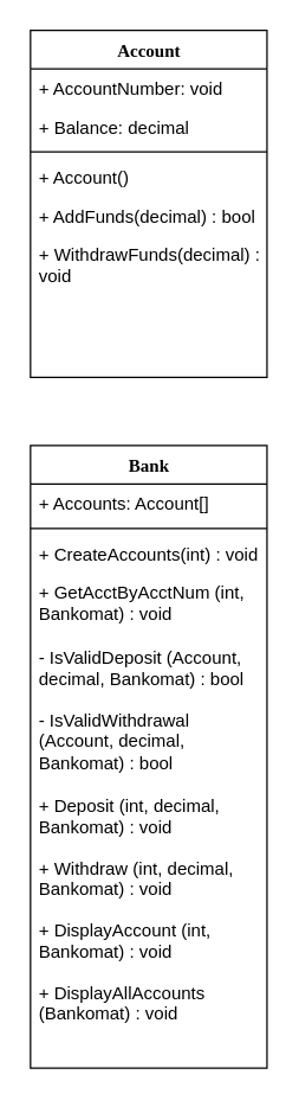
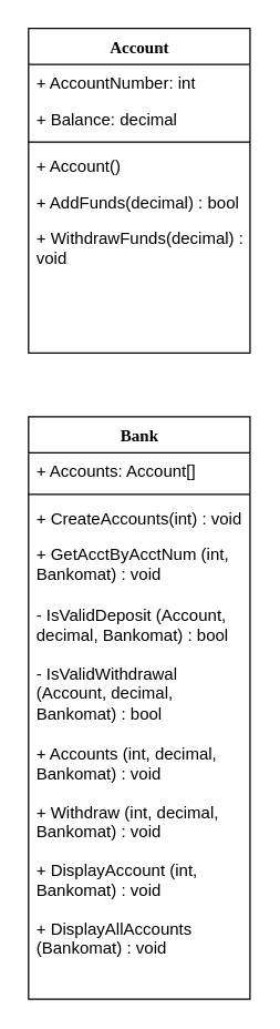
  <mxCell id="0" />
  <mxCell id="1" parent="0" />
  <mxCell id="2" value="Account" style="swimlane;html=1;fontStyle=1;align=center;verticalAlign=top;childLayout=stackLayout;horizontal=1;startSize=26;horizontalStack=0;resizeParent=1;resizeLast=0;collapsible=1;marginBottom=0;swimlaneFillColor=#ffffff;rounded=0;shadow=0;comic=0;labelBackgroundColor=none;strokeWidth=1;fillColor=none;fontFamily=Verdana;fontSize=12" parent="1" vertex="1"><mxGeometry x="20" y="20" width="160" height="234" as="geometry" /></mxCell>
- <mxCell id="3" value="+ AccountNumber: void" style="text;html=1;strokeColor=none;fillColor=none;align=left;verticalAlign=top;spacingLeft=4;spacingRight=4;whiteSpace=wrap;overflow=hidden;rotatable=0;points=[[0,0.5],[1,0.5]];portConstraint=eastwest;" parent="2" vertex="1"><mxGeometry y="26" width="160" height="26" as="geometry" /></mxCell>
+ <mxCell id="3" value="+ AccountNumber: int" style="text;html=1;strokeColor=none;fillColor=none;align=left;verticalAlign=top;spacingLeft=4;spacingRight=4;whiteSpace=wrap;overflow=hidden;rotatable=0;points=[[0,0.5],[1,0.5]];portConstraint=eastwest;" parent="2" vertex="1"><mxGeometry y="26" width="160" height="26" as="geometry" /></mxCell>
  <mxCell id="4" value="+ Balance: decimal" style="text;html=1;strokeColor=none;fillColor=none;align=left;verticalAlign=top;spacingLeft=4;spacingRight=4;whiteSpace=wrap;overflow=hidden;rotatable=0;points=[[0,0.5],[1,0.5]];portConstraint=eastwest;" parent="2" vertex="1"><mxGeometry y="52" width="160" height="26" as="geometry" /></mxCell>
  <mxCell id="5" value="" style="line;html=1;strokeWidth=1;fillColor=none;align=left;verticalAlign=middle;spacingTop=-1;spacingLeft=3;spacingRight=3;rotatable=0;labelPosition=right;points=[];portConstraint=eastwest;" parent="2" vertex="1"><mxGeometry y="78" width="160" height="8" as="geometry" /></mxCell>
  <mxCell id="6" value="+ Account()" style="text;html=1;strokeColor=none;fillColor=none;align=left;verticalAlign=top;spacingLeft=4;spacingRight=4;whiteSpace=wrap;overflow=hidden;rotatable=0;points=[[0,0.5],[1,0.5]];portConstraint=eastwest;" parent="2" vertex="1"><mxGeometry y="86" width="160" height="26" as="geometry" /></mxCell>
  <mxCell id="7" value="+ AddFunds(decimal) : bool" style="text;html=1;strokeColor=none;fillColor=none;align=left;verticalAlign=top;spacingLeft=4;spacingRight=4;whiteSpace=wrap;overflow=hidden;rotatable=0;points=[[0,0.5],[1,0.5]];portConstraint=eastwest;" parent="2" vertex="1"><mxGeometry y="112" width="160" height="26" as="geometry" /></mxCell>
  <mxCell id="8" value="+ WithdrawFunds(decimal) : void" style="text;html=1;strokeColor=none;fillColor=none;align=left;verticalAlign=top;spacingLeft=4;spacingRight=4;whiteSpace=wrap;overflow=hidden;rotatable=0;points=[[0,0.5],[1,0.5]];portConstraint=eastwest;" vertex="1" parent="2"><mxGeometry y="138" width="160" height="42" as="geometry" /></mxCell>
  <mxCell id="9" value="Bank" style="swimlane;html=1;fontStyle=1;align=center;verticalAlign=top;childLayout=stackLayout;horizontal=1;startSize=26;horizontalStack=0;resizeParent=1;resizeLast=0;collapsible=1;marginBottom=0;swimlaneFillColor=#ffffff;rounded=0;shadow=0;comic=0;labelBackgroundColor=none;strokeWidth=1;fillColor=none;fontFamily=Verdana;fontSize=12" vertex="1" parent="1"><mxGeometry x="20" y="300" width="160" height="420" as="geometry" /></mxCell>
  <mxCell id="10" value="+ Accounts: Account[]" style="text;html=1;strokeColor=none;fillColor=none;align=left;verticalAlign=top;spacingLeft=4;spacingRight=4;whiteSpace=wrap;overflow=hidden;rotatable=0;points=[[0,0.5],[1,0.5]];portConstraint=eastwest;" vertex="1" parent="9"><mxGeometry y="26" width="160" height="26" as="geometry" /></mxCell>
  <mxCell id="11" value="" style="line;html=1;strokeWidth=1;fillColor=none;align=left;verticalAlign=middle;spacingTop=-1;spacingLeft=3;spacingRight=3;rotatable=0;labelPosition=right;points=[];portConstraint=eastwest;" vertex="1" parent="9"><mxGeometry y="52" width="160" height="8" as="geometry" /></mxCell>
  <mxCell id="12" value="+ CreateAccounts(int) : void" style="text;html=1;strokeColor=none;fillColor=none;align=left;verticalAlign=top;spacingLeft=4;spacingRight=4;whiteSpace=wrap;overflow=hidden;rotatable=0;points=[[0,0.5],[1,0.5]];portConstraint=eastwest;" vertex="1" parent="9"><mxGeometry y="60" width="160" height="26" as="geometry" /></mxCell>
  <mxCell id="13" value="+ GetAcctByAcctNum (int, Bankomat) : void" style="text;html=1;strokeColor=none;fillColor=none;align=left;verticalAlign=top;spacingLeft=4;spacingRight=4;whiteSpace=wrap;overflow=hidden;rotatable=0;points=[[0,0.5],[1,0.5]];portConstraint=eastwest;" vertex="1" parent="9"><mxGeometry y="86" width="160" height="44" as="geometry" /></mxCell>
  <mxCell id="14" value="- IsValidDeposit (Account, decimal, Bankomat) : bool" style="text;html=1;strokeColor=none;fillColor=none;align=left;verticalAlign=top;spacingLeft=4;spacingRight=4;whiteSpace=wrap;overflow=hidden;rotatable=0;points=[[0,0.5],[1,0.5]];portConstraint=eastwest;" vertex="1" parent="9"><mxGeometry y="130" width="160" height="42" as="geometry" /></mxCell>
  <mxCell id="15" value="- IsValidWithdrawal (Account, decimal, Bankomat) : bool" style="text;html=1;strokeColor=none;fillColor=none;align=left;verticalAlign=top;spacingLeft=4;spacingRight=4;whiteSpace=wrap;overflow=hidden;rotatable=0;points=[[0,0.5],[1,0.5]];portConstraint=eastwest;" vertex="1" parent="9"><mxGeometry y="172" width="160" height="58" as="geometry" /></mxCell>
- <mxCell id="16" value="+ Deposit (int, decimal, Bankomat) : void" style="text;html=1;strokeColor=none;fillColor=none;align=left;verticalAlign=top;spacingLeft=4;spacingRight=4;whiteSpace=wrap;overflow=hidden;rotatable=0;points=[[0,0.5],[1,0.5]];portConstraint=eastwest;" vertex="1" parent="9"><mxGeometry y="230" width="160" height="42" as="geometry" /></mxCell>
+ <mxCell id="16" value="+ Accounts (int, decimal, Bankomat) : void" style="text;html=1;strokeColor=none;fillColor=none;align=left;verticalAlign=top;spacingLeft=4;spacingRight=4;whiteSpace=wrap;overflow=hidden;rotatable=0;points=[[0,0.5],[1,0.5]];portConstraint=eastwest;" vertex="1" parent="9"><mxGeometry y="230" width="160" height="42" as="geometry" /></mxCell>
  <mxCell id="17" value="+&lt;span style=&quot;background-color: transparent; color: light-dark(rgb(0, 0, 0), rgb(255, 255, 255));&quot;&gt;&amp;nbsp;Withdraw (int, decimal, Bankomat) : void&lt;/span&gt;" style="text;html=1;strokeColor=none;fillColor=none;align=left;verticalAlign=top;spacingLeft=4;spacingRight=4;whiteSpace=wrap;overflow=hidden;rotatable=0;points=[[0,0.5],[1,0.5]];portConstraint=eastwest;" vertex="1" parent="9"><mxGeometry y="272" width="160" height="42" as="geometry" /></mxCell>
  <mxCell id="18" value="+ DisplayAccount (int, Bankomat) : void" style="text;html=1;strokeColor=none;fillColor=none;align=left;verticalAlign=top;spacingLeft=4;spacingRight=4;whiteSpace=wrap;overflow=hidden;rotatable=0;points=[[0,0.5],[1,0.5]];portConstraint=eastwest;" vertex="1" parent="9"><mxGeometry y="314" width="160" height="42" as="geometry" /></mxCell>
  <mxCell id="19" value="+ DisplayAllAccounts (Bankomat) : void" style="text;html=1;strokeColor=none;fillColor=none;align=left;verticalAlign=top;spacingLeft=4;spacingRight=4;whiteSpace=wrap;overflow=hidden;rotatable=0;points=[[0,0.5],[1,0.5]];portConstraint=eastwest;" vertex="1" parent="9"><mxGeometry y="356" width="160" height="42" as="geometry" /></mxCell>
